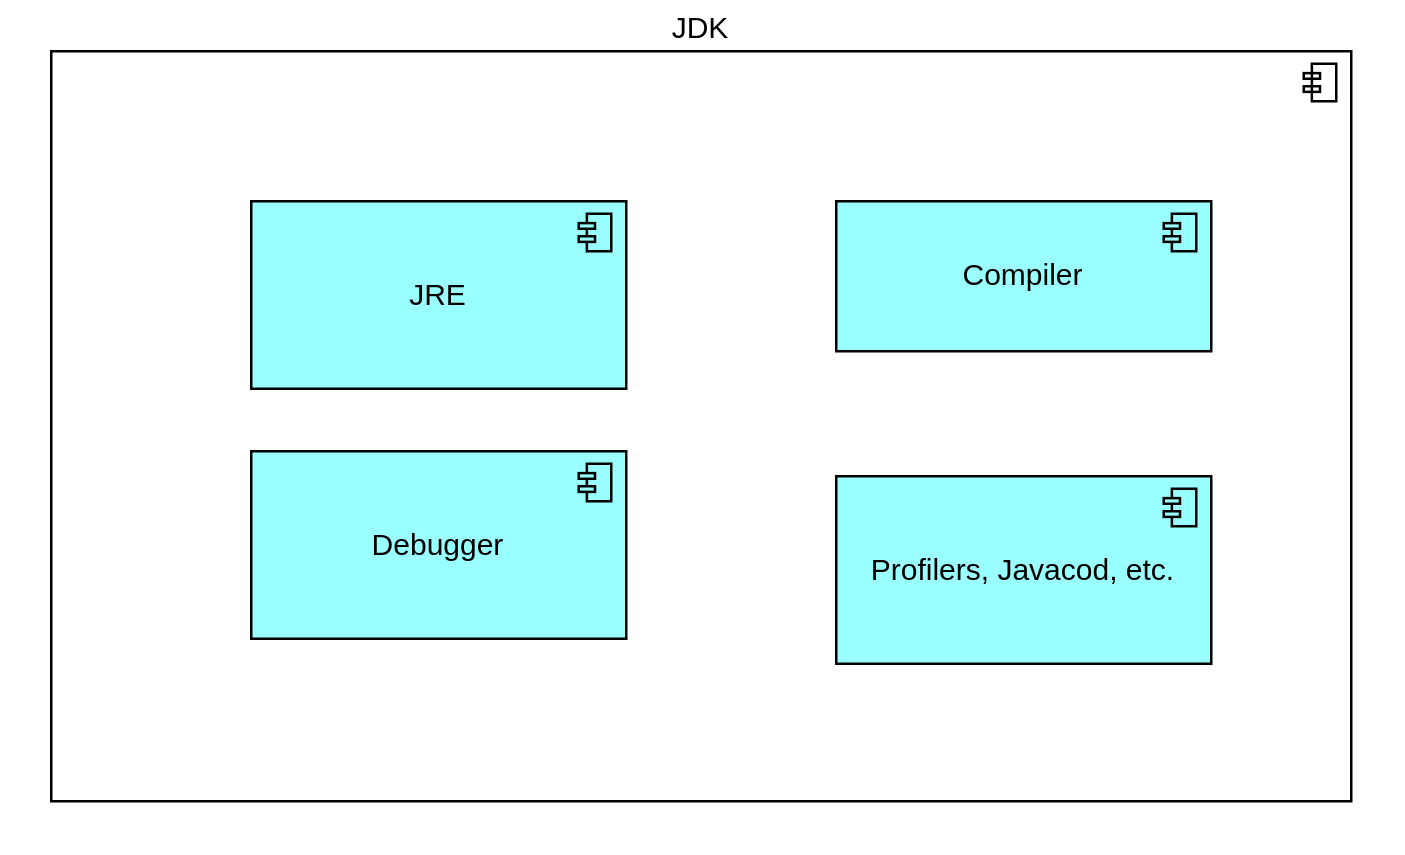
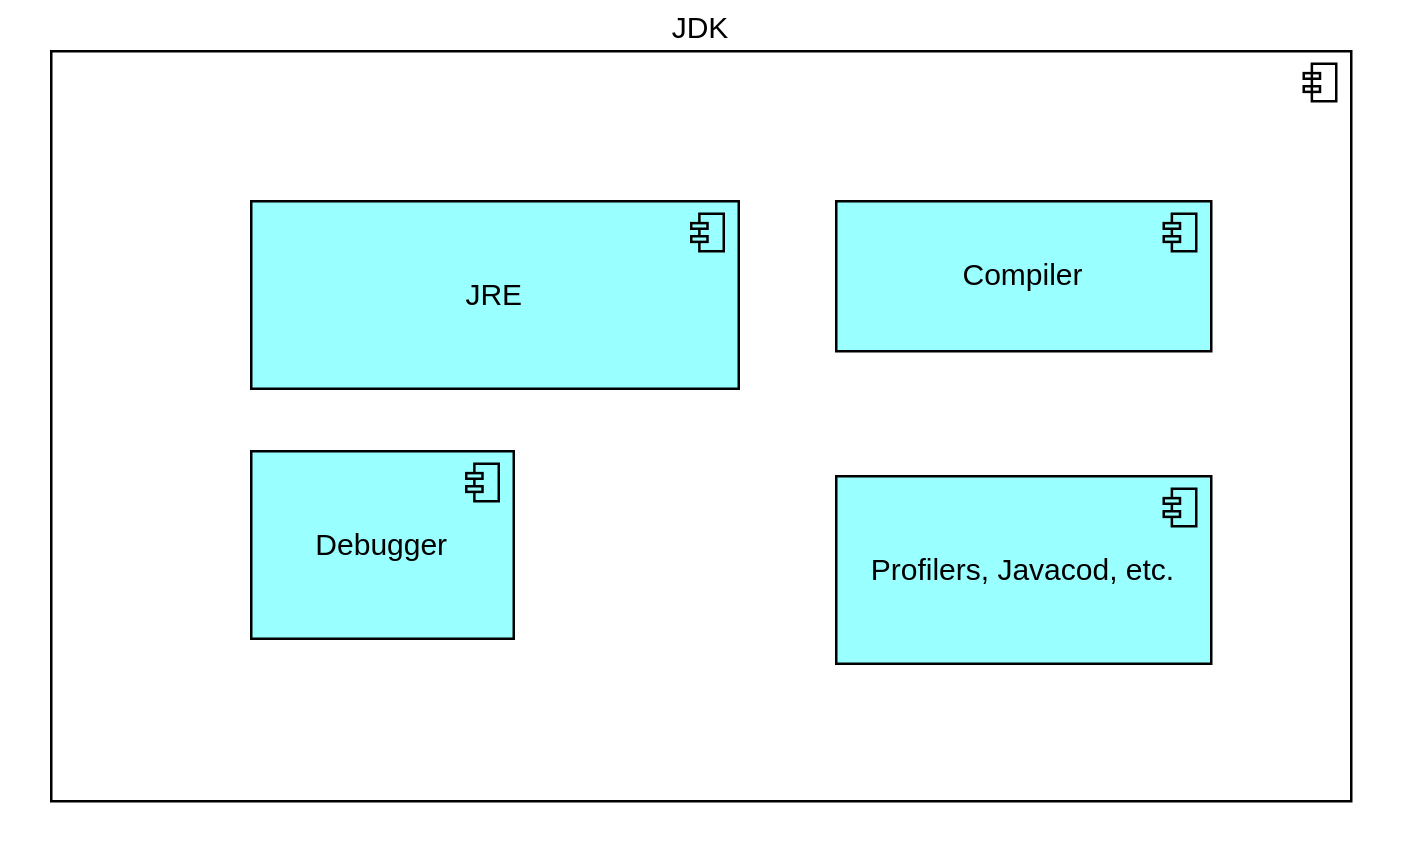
  <mxCell id="0" />
  <mxCell id="1" parent="0" />
- <mxCell id="2" value="JRE" style="html=1;outlineConnect=0;whiteSpace=wrap;fillColor=#99ffff;shape=mxgraph.archimate3.application;appType=comp;archiType=square;" vertex="1" parent="1"><mxGeometry x="100" y="80" width="150" height="75" as="geometry" /></mxCell>
+ <mxCell id="2" value="JRE" style="html=1;outlineConnect=0;whiteSpace=wrap;fillColor=#99ffff;shape=mxgraph.archimate3.application;appType=comp;archiType=square;" vertex="1" parent="1"><mxGeometry x="100" y="80" width="195" height="75" as="geometry" /></mxCell>
  <mxCell id="3" value="Compiler" style="html=1;outlineConnect=0;whiteSpace=wrap;fillColor=#99ffff;shape=mxgraph.archimate3.application;appType=comp;archiType=square;" vertex="1" parent="1"><mxGeometry x="334" y="80" width="150" height="60" as="geometry" /></mxCell>
- <mxCell id="4" value="Debugger" style="html=1;outlineConnect=0;whiteSpace=wrap;fillColor=#99ffff;shape=mxgraph.archimate3.application;appType=comp;archiType=square;" vertex="1" parent="1"><mxGeometry x="100" y="180" width="150" height="75" as="geometry" /></mxCell>
+ <mxCell id="4" value="Debugger" style="html=1;outlineConnect=0;whiteSpace=wrap;fillColor=#99ffff;shape=mxgraph.archimate3.application;appType=comp;archiType=square;" vertex="1" parent="1"><mxGeometry x="100" y="180" width="105" height="75" as="geometry" /></mxCell>
  <mxCell id="5" value="Profilers, Javacod, etc." style="html=1;outlineConnect=0;whiteSpace=wrap;fillColor=#99ffff;shape=mxgraph.archimate3.application;appType=comp;archiType=square;" vertex="1" parent="1"><mxGeometry x="334" y="190" width="150" height="75" as="geometry" /></mxCell>
  <mxCell id="6" value="JDK" style="html=1;outlineConnect=0;whiteSpace=wrap;fillColor=none;shape=mxgraph.archimate3.application;appType=comp;archiType=square;labelPosition=center;verticalLabelPosition=top;align=center;verticalAlign=bottom;shadow=0;textShadow=0;" vertex="1" parent="1"><mxGeometry x="20" y="20" width="520" height="300" as="geometry" /></mxCell>
